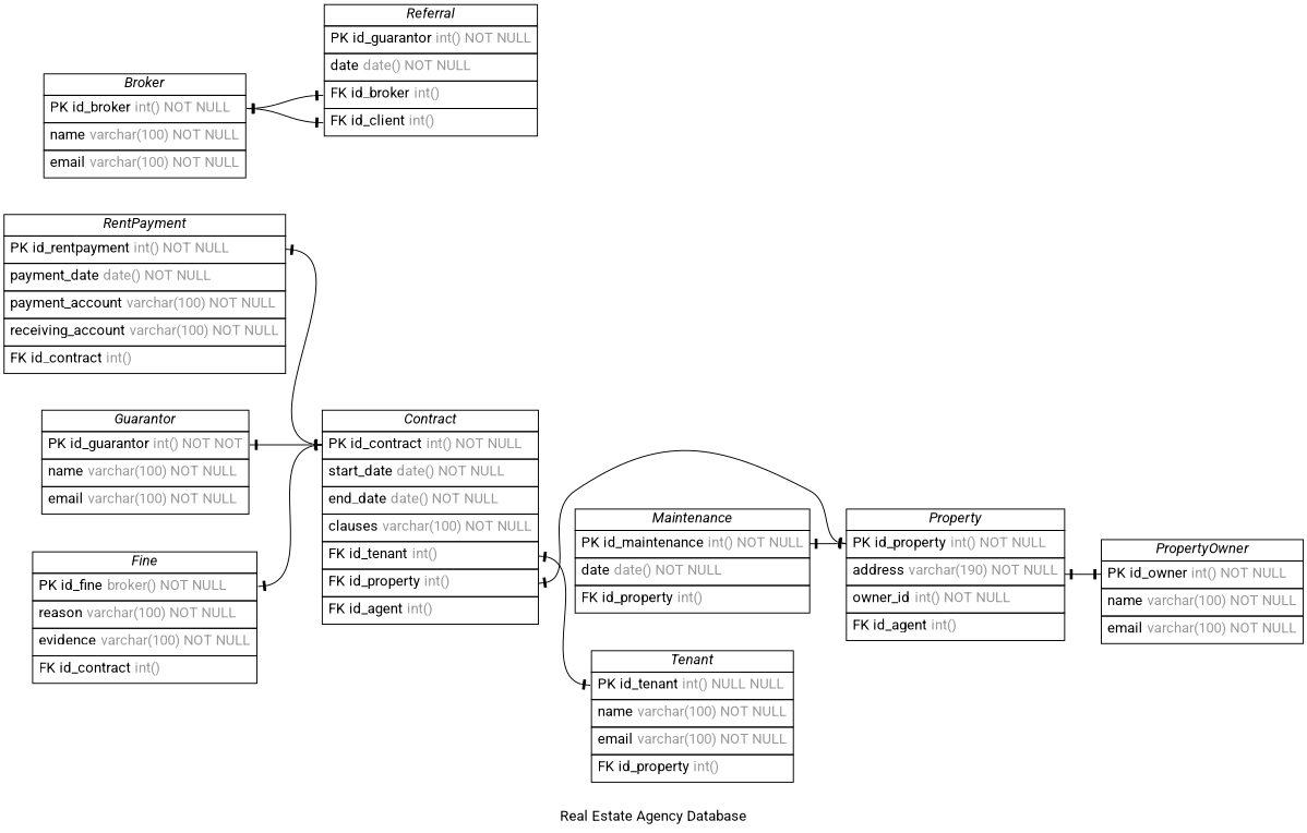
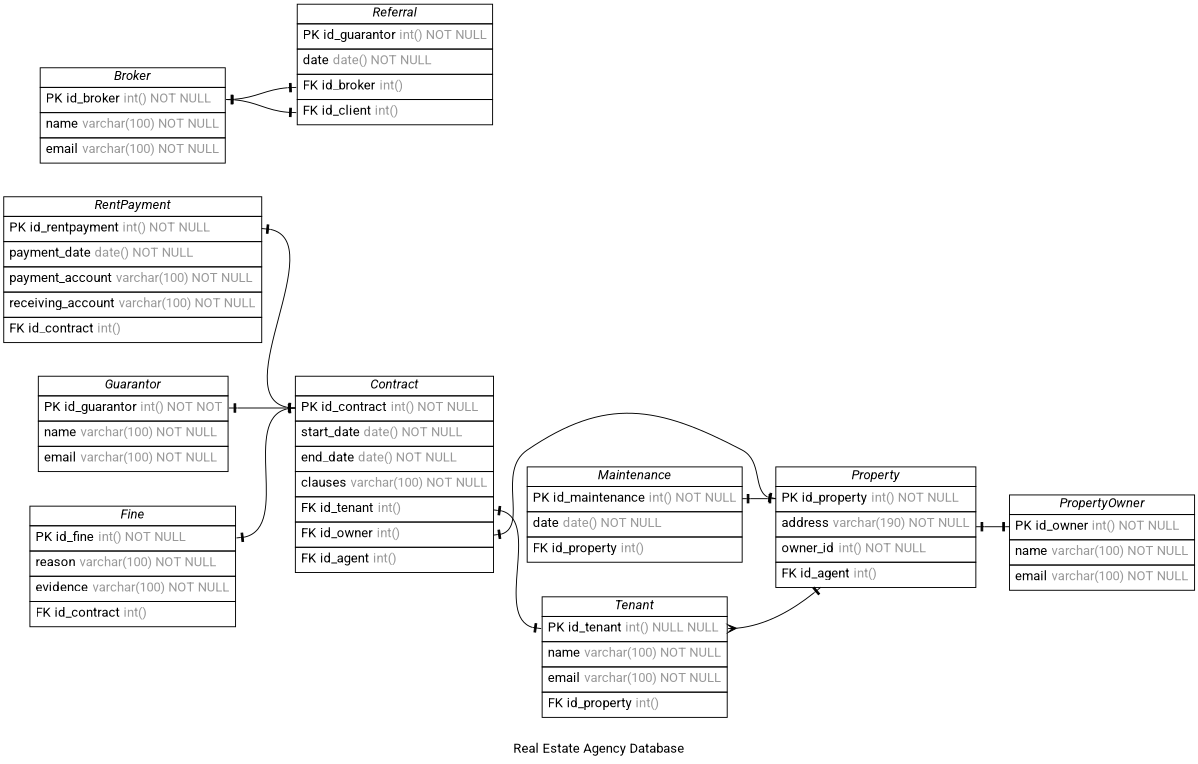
  digraph {
    concentrate=true
    fontname=Roboto
    label="Real Estate Agency Database"
    nodesep=0.5
    rankdir=LR
    splines=spline
    node [fontname=Roboto shape=plain]
    edge [arrowhead=noneotee arrowsize=0.9 arrowtail=noneotee dir=both fontname=Roboto fontsize=12 headport=id_contract labelangle=32 labeldistance=1.8 penwidth=1.0 tailport=id_tenant]
    n1 [label=<         <table border="0" cellborder="1" cellspacing="0" >         <tr><td><i>Property</i></td></tr>         <tr><td port="id_property" align="left" cellpadding="5">PK id_property <font color="grey60">int() NOT NULL</font></td></tr>         <tr><td port="address" align="left" cellpadding="5">address <font color="grey60">varchar(190) NOT NULL</font></td></tr>         <tr><td port="owner_id" align="left" cellpadding="5">owner_id <font color="grey60">int() NOT NULL</font></td></tr>         <tr><td port="id_agent" align="left" cellpadding="5">FK id_agent <font color="grey60">int()</font></td></tr>     </table>>]
    n2 [label=<         <table border="0" cellborder="1" cellspacing="0" >         <tr><td><i>PropertyOwner</i></td></tr>         <tr><td port="id_owner" align="left" cellpadding="5">PK id_owner <font color="grey60">int() NOT NULL</font></td></tr>         <tr><td port="name" align="left" cellpadding="5">name <font color="grey60">varchar(100) NOT NULL</font></td></tr>         <tr><td port="email" align="left" cellpadding="5">email <font color="grey60">varchar(100) NOT NULL</font></td></tr>     </table>>]
    n3 [label=<         <table border="0" cellborder="1" cellspacing="0" >         <tr><td><i>Tenant</i></td></tr>         <tr><td port="id_tenant" align="left" cellpadding="5">PK id_tenant <font color="grey60">int() NULL NULL</font></td></tr>         <tr><td port="name" align="left" cellpadding="5">name <font color="grey60">varchar(100) NOT NULL</font></td></tr>         <tr><td port="email" align="left" cellpadding="5">email <font color="grey60">varchar(100) NOT NULL</font></td></tr>         <tr><td port="id_property" align="left" cellpadding="5">FK id_property <font color="grey60">int()</font></td></tr>     </table>>]
    n4 [label=<         <table border="0" cellborder="1" cellspacing="0" >         <tr><td><i>RentPayment</i></td></tr>         <tr><td port="id_rentpayment" align="left" cellpadding="5">PK id_rentpayment <font color="grey60">int() NOT NULL</font></td></tr>         <tr><td port="payment_date" align="left" cellpadding="5">payment_date <font color="grey60">date() NOT NULL</font></td></tr>         <tr><td port="payment_account" align="left" cellpadding="5">payment_account <font color="grey60">varchar(100) NOT NULL</font></td></tr>         <tr><td port="receiving_account" align="left" cellpadding="5">receiving_account <font color="grey60">varchar(100) NOT NULL</font></td></tr>         <tr><td port="id_contract" align="left" cellpadding="5">FK id_contract <font color="grey60">int()</font></td></tr>     </table>>]
-   n5 [label=<         <table border="0" cellborder="1" cellspacing="0" >         <tr><td><i>Contract</i></td></tr>         <tr><td port="id_contract" align="left" cellpadding="5">PK id_contract <font color="grey60">int() NOT NULL</font></td></tr>         <tr><td port="start_date" align="left" cellpadding="5">start_date <font color="grey60">date() NOT NULL</font></td></tr>         <tr><td port="end_date" align="left" cellpadding="5">end_date <font color="grey60">date() NOT NULL</font></td></tr>         <tr><td port="clauses" align="left" cellpadding="5">clauses <font color="grey60">varchar(100) NOT NULL</font></td></tr>         <tr><td port="id_tenant" align="left" cellpadding="5">FK id_tenant <font color="grey60">int()</font></td></tr>         <tr><td port="id_property" align="left" cellpadding="5">FK id_property <font color="grey60">int()</font></td></tr>         <tr><td port="id_agent" align="left" cellpadding="5">FK id_agent <font color="grey60">int()</font></td></tr>     </table>>]
+   n5 [label=<         <table border="0" cellborder="1" cellspacing="0" >         <tr><td><i>Contract</i></td></tr>         <tr><td port="id_contract" align="left" cellpadding="5">PK id_contract <font color="grey60">int() NOT NULL</font></td></tr>         <tr><td port="start_date" align="left" cellpadding="5">start_date <font color="grey60">date() NOT NULL</font></td></tr>         <tr><td port="end_date" align="left" cellpadding="5">end_date <font color="grey60">date() NOT NULL</font></td></tr>         <tr><td port="clauses" align="left" cellpadding="5">clauses <font color="grey60">varchar(100) NOT NULL</font></td></tr>         <tr><td port="id_tenant" align="left" cellpadding="5">FK id_tenant <font color="grey60">int()</font></td></tr>         <tr><td port="id_property" align="left" cellpadding="5">FK id_owner <font color="grey60">int()</font></td></tr>         <tr><td port="id_agent" align="left" cellpadding="5">FK id_agent <font color="grey60">int()</font></td></tr>     </table>>]
    n6 [label=<         <table border="0" cellborder="1" cellspacing="0" >         <tr><td><i>Guarantor</i></td></tr>         <tr><td port="id_guarantor" align="left" cellpadding="5">PK id_guarantor <font color="grey60">int() NOT NOT</font></td></tr>         <tr><td port="name" align="left" cellpadding="5">name <font color="grey60">varchar(100) NOT NULL</font></td></tr>         <tr><td port="email" align="left" cellpadding="5">email <font color="grey60">varchar(100) NOT NULL</font></td></tr>     </table>>]
    n7 [label=<         <table border="0" cellborder="1" cellspacing="0" >         <tr><td><i>Maintenance</i></td></tr>         <tr><td port="id_maintenance" align="left" cellpadding="5">PK id_maintenance <font color="grey60">int() NOT NULL</font></td></tr>         <tr><td port="date" align="left" cellpadding="5">date <font color="grey60">date() NOT NULL</font></td></tr>         <tr><td port="id_property" align="left" cellpadding="5">FK id_property <font color="grey60">int()</font></td></tr>     </table>>]
-   n8 [label=<         <table border="0" cellborder="1" cellspacing="0" >         <tr><td><i>Fine</i></td></tr>         <tr><td port="id_fine" align="left" cellpadding="5">PK id_fine <font color="grey60">broker() NOT NULL</font></td></tr>         <tr><td port="reason" align="left" cellpadding="5">reason <font color="grey60">varchar(100) NOT NULL</font></td></tr>         <tr><td port="evidence" align="left" cellpadding="5">evidence <font color="grey60">varchar(100) NOT NULL</font></td></tr>         <tr><td port="id_contract" align="left" cellpadding="5">FK id_contract <font color="grey60">int()</font></td></tr>     </table>>]
+   n8 [label=<         <table border="0" cellborder="1" cellspacing="0" >         <tr><td><i>Fine</i></td></tr>         <tr><td port="id_fine" align="left" cellpadding="5">PK id_fine <font color="grey60">int() NOT NULL</font></td></tr>         <tr><td port="reason" align="left" cellpadding="5">reason <font color="grey60">varchar(100) NOT NULL</font></td></tr>         <tr><td port="evidence" align="left" cellpadding="5">evidence <font color="grey60">varchar(100) NOT NULL</font></td></tr>         <tr><td port="id_contract" align="left" cellpadding="5">FK id_contract <font color="grey60">int()</font></td></tr>     </table>>]
    n9 [label=<         <table border="0" cellborder="1" cellspacing="0" >         <tr><td><i>Broker</i></td></tr>         <tr><td port="id_broker" align="left" cellpadding="5">PK id_broker <font color="grey60">int() NOT NULL</font></td></tr>         <tr><td port="name" align="left" cellpadding="5">name <font color="grey60">varchar(100) NOT NULL</font></td></tr>         <tr><td port="email" align="left" cellpadding="5">email <font color="grey60">varchar(100) NOT NULL</font></td></tr>     </table>>]
    n10 [label=<         <table border="0" cellborder="1" cellspacing="0" >         <tr><td><i>Referral</i></td></tr>         <tr><td port="id_referral" align="left" cellpadding="5">PK id_guarantor <font color="grey60">int() NOT NULL</font></td></tr>         <tr><td port="date" align="left" cellpadding="5">date <font color="grey60">date() NOT NULL</font></td></tr>         <tr><td port="id_broker" align="left" cellpadding="5">FK id_broker <font color="grey60">int()</font></td></tr>         <tr><td port="id_client" align="left" cellpadding="5">FK id_client <font color="grey60">int()</font></td></tr>     </table>>]
    n1 -> n2 [headport=id_owner tailport=id_owner]
+   n3 -> n1 [arrowtail=ocrow headport=id_tenant]
    n4 -> n5 [tailport=id_rentpayment]
    n5 -> n1 [headport=id_property tailport=id_property]
    n5 -> n3 [headport=id_tenant]
    n6 -> n5 [tailport=id_guarantor]
    n7 -> n1 [headport=id_property tailport=id_maintenance]
    n8 -> n5 [tailport=id_fine]
    n9 -> n10 [headport=id_broker tailport=id_broker]
    n10 -> n9 [headport=id_broker tailport=id_client]
  }
